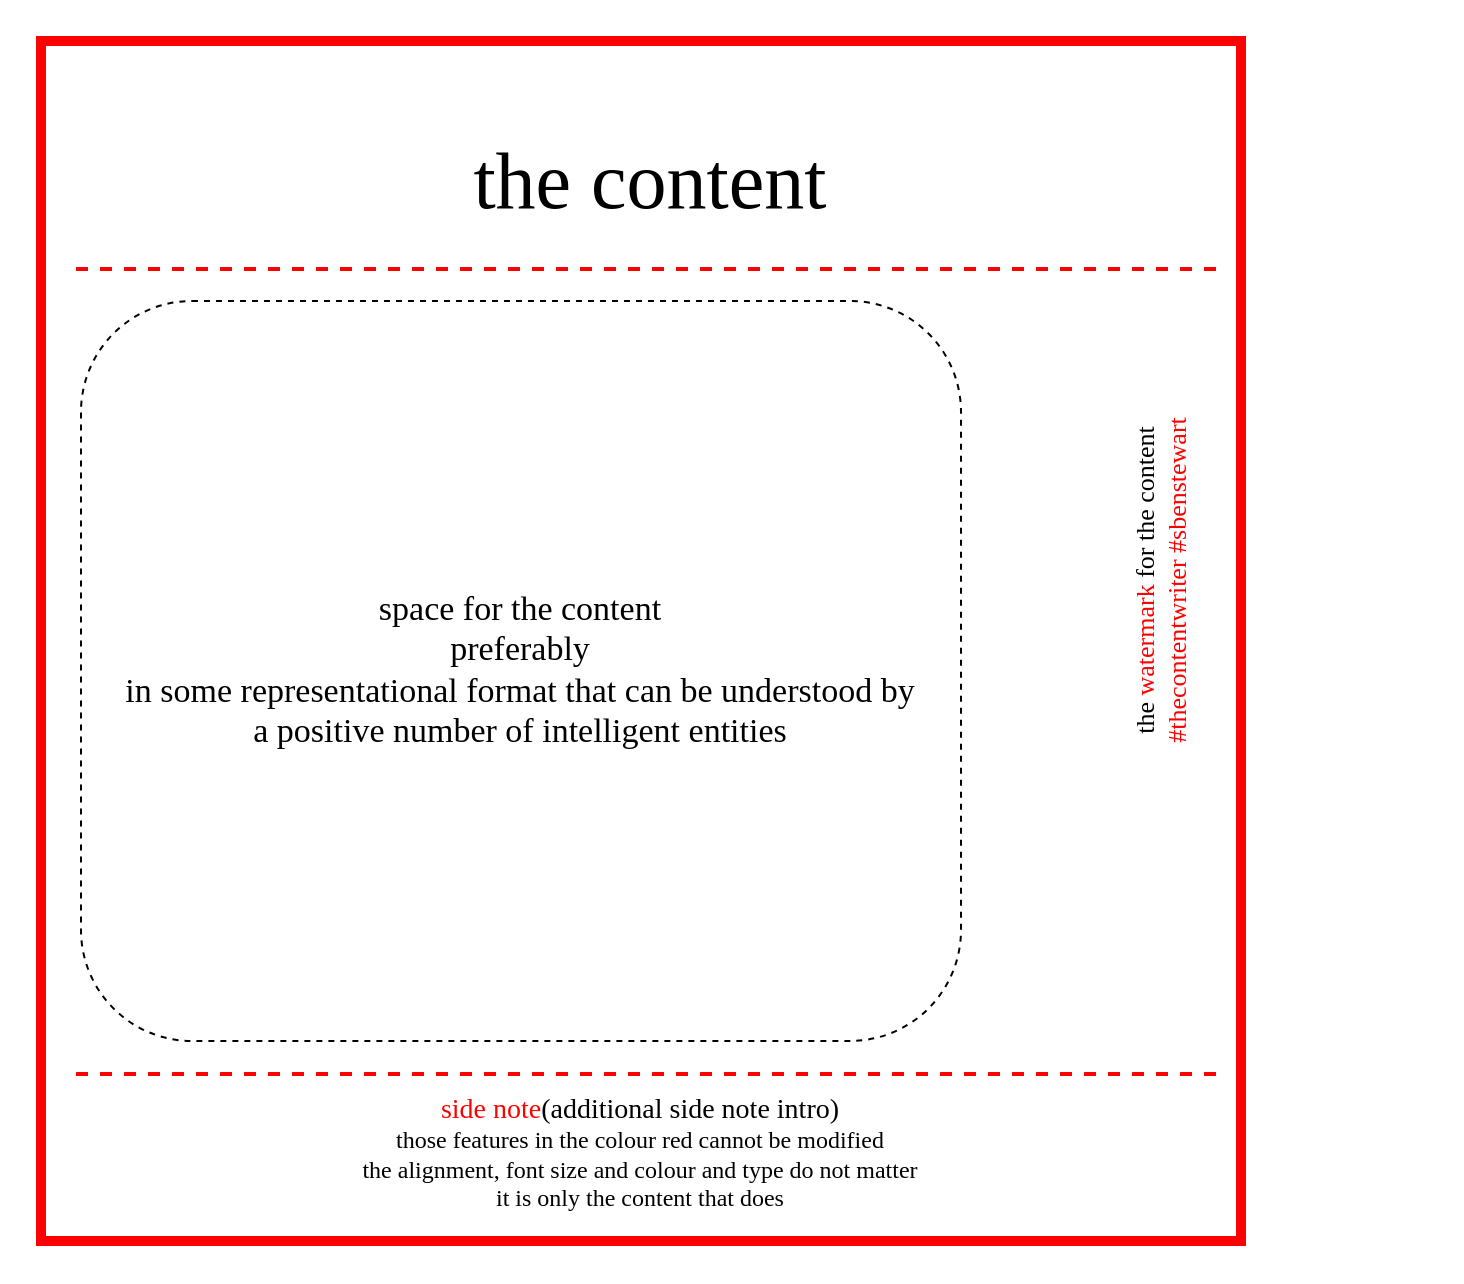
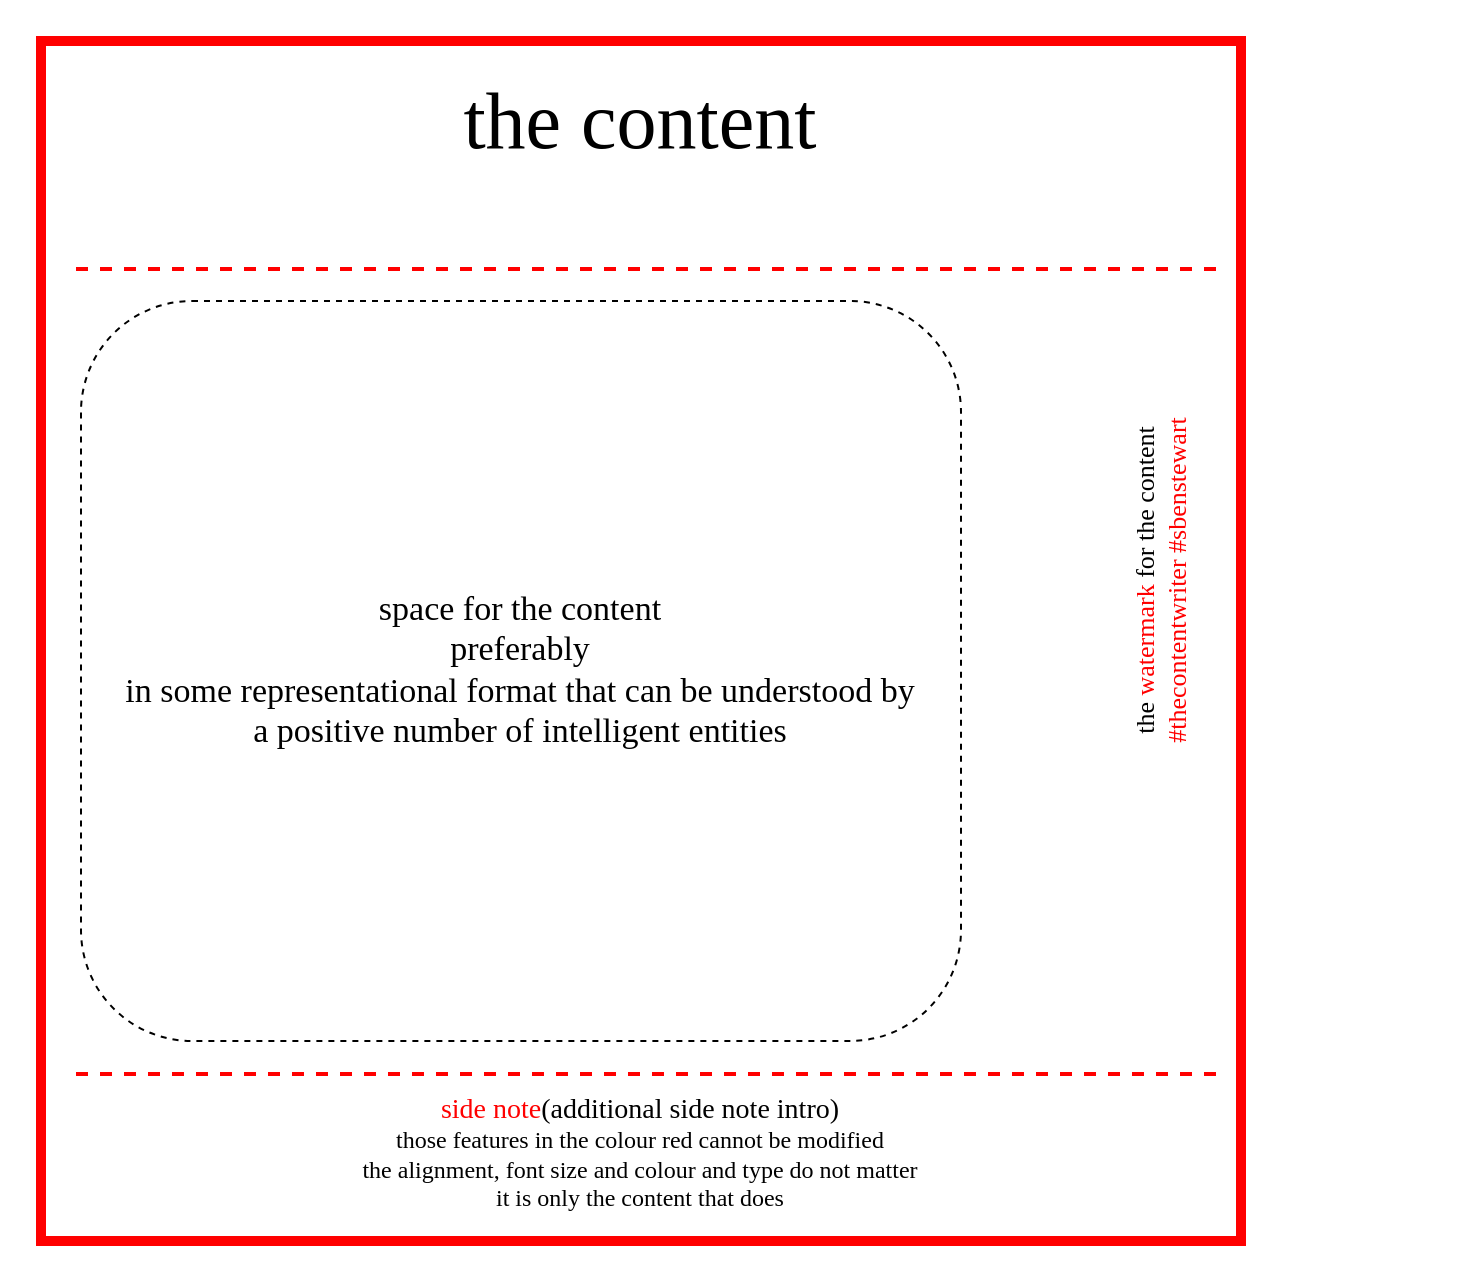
  <mxCell id="0" />
  <mxCell id="1" parent="0" />
  <mxCell id="2" value="" style="whiteSpace=wrap;html=1;aspect=fixed;strokeWidth=5;fillColor=none;strokeColor=#FF0000;" parent="1" vertex="1"><mxGeometry x="20" y="20" width="600" height="600" as="geometry" /></mxCell>
  <mxCell id="3" value="&lt;font face=&quot;xkcd&quot;&gt;&lt;span style=&quot;font-size: 14px&quot;&gt;&lt;font color=&quot;#ff0000&quot;&gt;side note&lt;/font&gt;(additional side note intro)&lt;/span&gt;&lt;/font&gt;&lt;font face=&quot;xkcd&quot;&gt;&lt;br&gt;those features in the colour red cannot be modified&lt;br&gt;the alignment, font size and colour and type do not matter&lt;br&gt;it is only the content that does&lt;br&gt;&lt;/font&gt;" style="text;html=1;strokeColor=none;fillColor=none;align=center;verticalAlign=middle;whiteSpace=wrap;rounded=0;" parent="1" vertex="1"><mxGeometry x="20" y="536" width="600" height="80" as="geometry" /></mxCell>
- <mxCell id="4" value="&lt;font face=&quot;xkcd&quot;&gt;&lt;span style=&quot;font-size: 40px&quot;&gt;the content&lt;/span&gt;&lt;br&gt;&lt;/font&gt;" style="text;html=1;strokeColor=none;fillColor=none;align=center;verticalAlign=middle;whiteSpace=wrap;rounded=0;" parent="1" vertex="1"><mxGeometry x="40" y="80" width="570" height="20" as="geometry" /></mxCell>
+ <mxCell id="4" value="&lt;font face=&quot;xkcd&quot;&gt;&lt;span style=&quot;font-size: 40px&quot;&gt;the content&lt;/span&gt;&lt;br&gt;&lt;/font&gt;" style="text;html=1;strokeColor=none;fillColor=none;align=center;verticalAlign=middle;whiteSpace=wrap;rounded=0;" parent="1" vertex="1"><mxGeometry x="35" y="50" width="570" height="20" as="geometry" /></mxCell>
  <mxCell id="5" value="" style="endArrow=none;dashed=1;html=1;strokeWidth=2;strokeColor=#FF0000;" parent="1" edge="1"><mxGeometry width="50" height="50" relative="1" as="geometry"><mxPoint x="607.5" y="134" as="sourcePoint" /><mxPoint x="32.5" y="134" as="targetPoint" /></mxGeometry></mxCell>
  <mxCell id="6" value="" style="endArrow=none;dashed=1;html=1;strokeWidth=2;strokeColor=#FF0000;" parent="1" edge="1"><mxGeometry width="50" height="50" relative="1" as="geometry"><mxPoint x="607.5" y="536.5" as="sourcePoint" /><mxPoint x="32.5" y="536.5" as="targetPoint" /></mxGeometry></mxCell>
  <mxCell id="7" style="edgeStyle=orthogonalEdgeStyle;rounded=0;orthogonalLoop=1;jettySize=auto;html=1;exitX=0.5;exitY=1;exitDx=0;exitDy=0;strokeWidth=2;" parent="1" edge="1"><mxGeometry relative="1" as="geometry"><mxPoint x="471" y="381" as="sourcePoint" /><mxPoint x="471" y="381" as="targetPoint" /></mxGeometry></mxCell>
  <mxCell id="8" value="&lt;font face=&quot;xkcd&quot; style=&quot;font-size: 13px&quot;&gt;&lt;font style=&quot;font-size: 13px&quot;&gt;the &lt;font color=&quot;#ff0000&quot;&gt;watermark&lt;/font&gt; for the content&lt;br&gt;&lt;/font&gt;&lt;font color=&quot;#ff0000&quot;&gt;#thecontentwriter #sbenstewart&lt;/font&gt;&lt;br&gt;&lt;/font&gt;" style="text;html=1;strokeColor=none;fillColor=none;align=center;verticalAlign=middle;whiteSpace=wrap;rounded=0;rotation=-90;" parent="1" vertex="1"><mxGeometry x="450" y="280" width="260" height="20" as="geometry" /></mxCell>
  <mxCell id="9" value="" style="rounded=1;whiteSpace=wrap;html=1;dashed=1;strokeColor=#000000;strokeWidth=1;fillColor=none;" vertex="1" parent="1"><mxGeometry x="40" y="150" width="440" height="370" as="geometry" /></mxCell>
  <mxCell id="10" value="&lt;font style=&quot;font-size: 17px&quot;&gt;space for the content&lt;br&gt;preferably &lt;br&gt;in some representational format that can be understood by a positive number of intelligent entities&lt;/font&gt;" style="text;html=1;strokeColor=none;fillColor=none;align=center;verticalAlign=middle;whiteSpace=wrap;rounded=0;dashed=1;fontFamily=xkcd;" vertex="1" parent="1"><mxGeometry x="60" y="270" width="400" height="130" as="geometry" /></mxCell>
